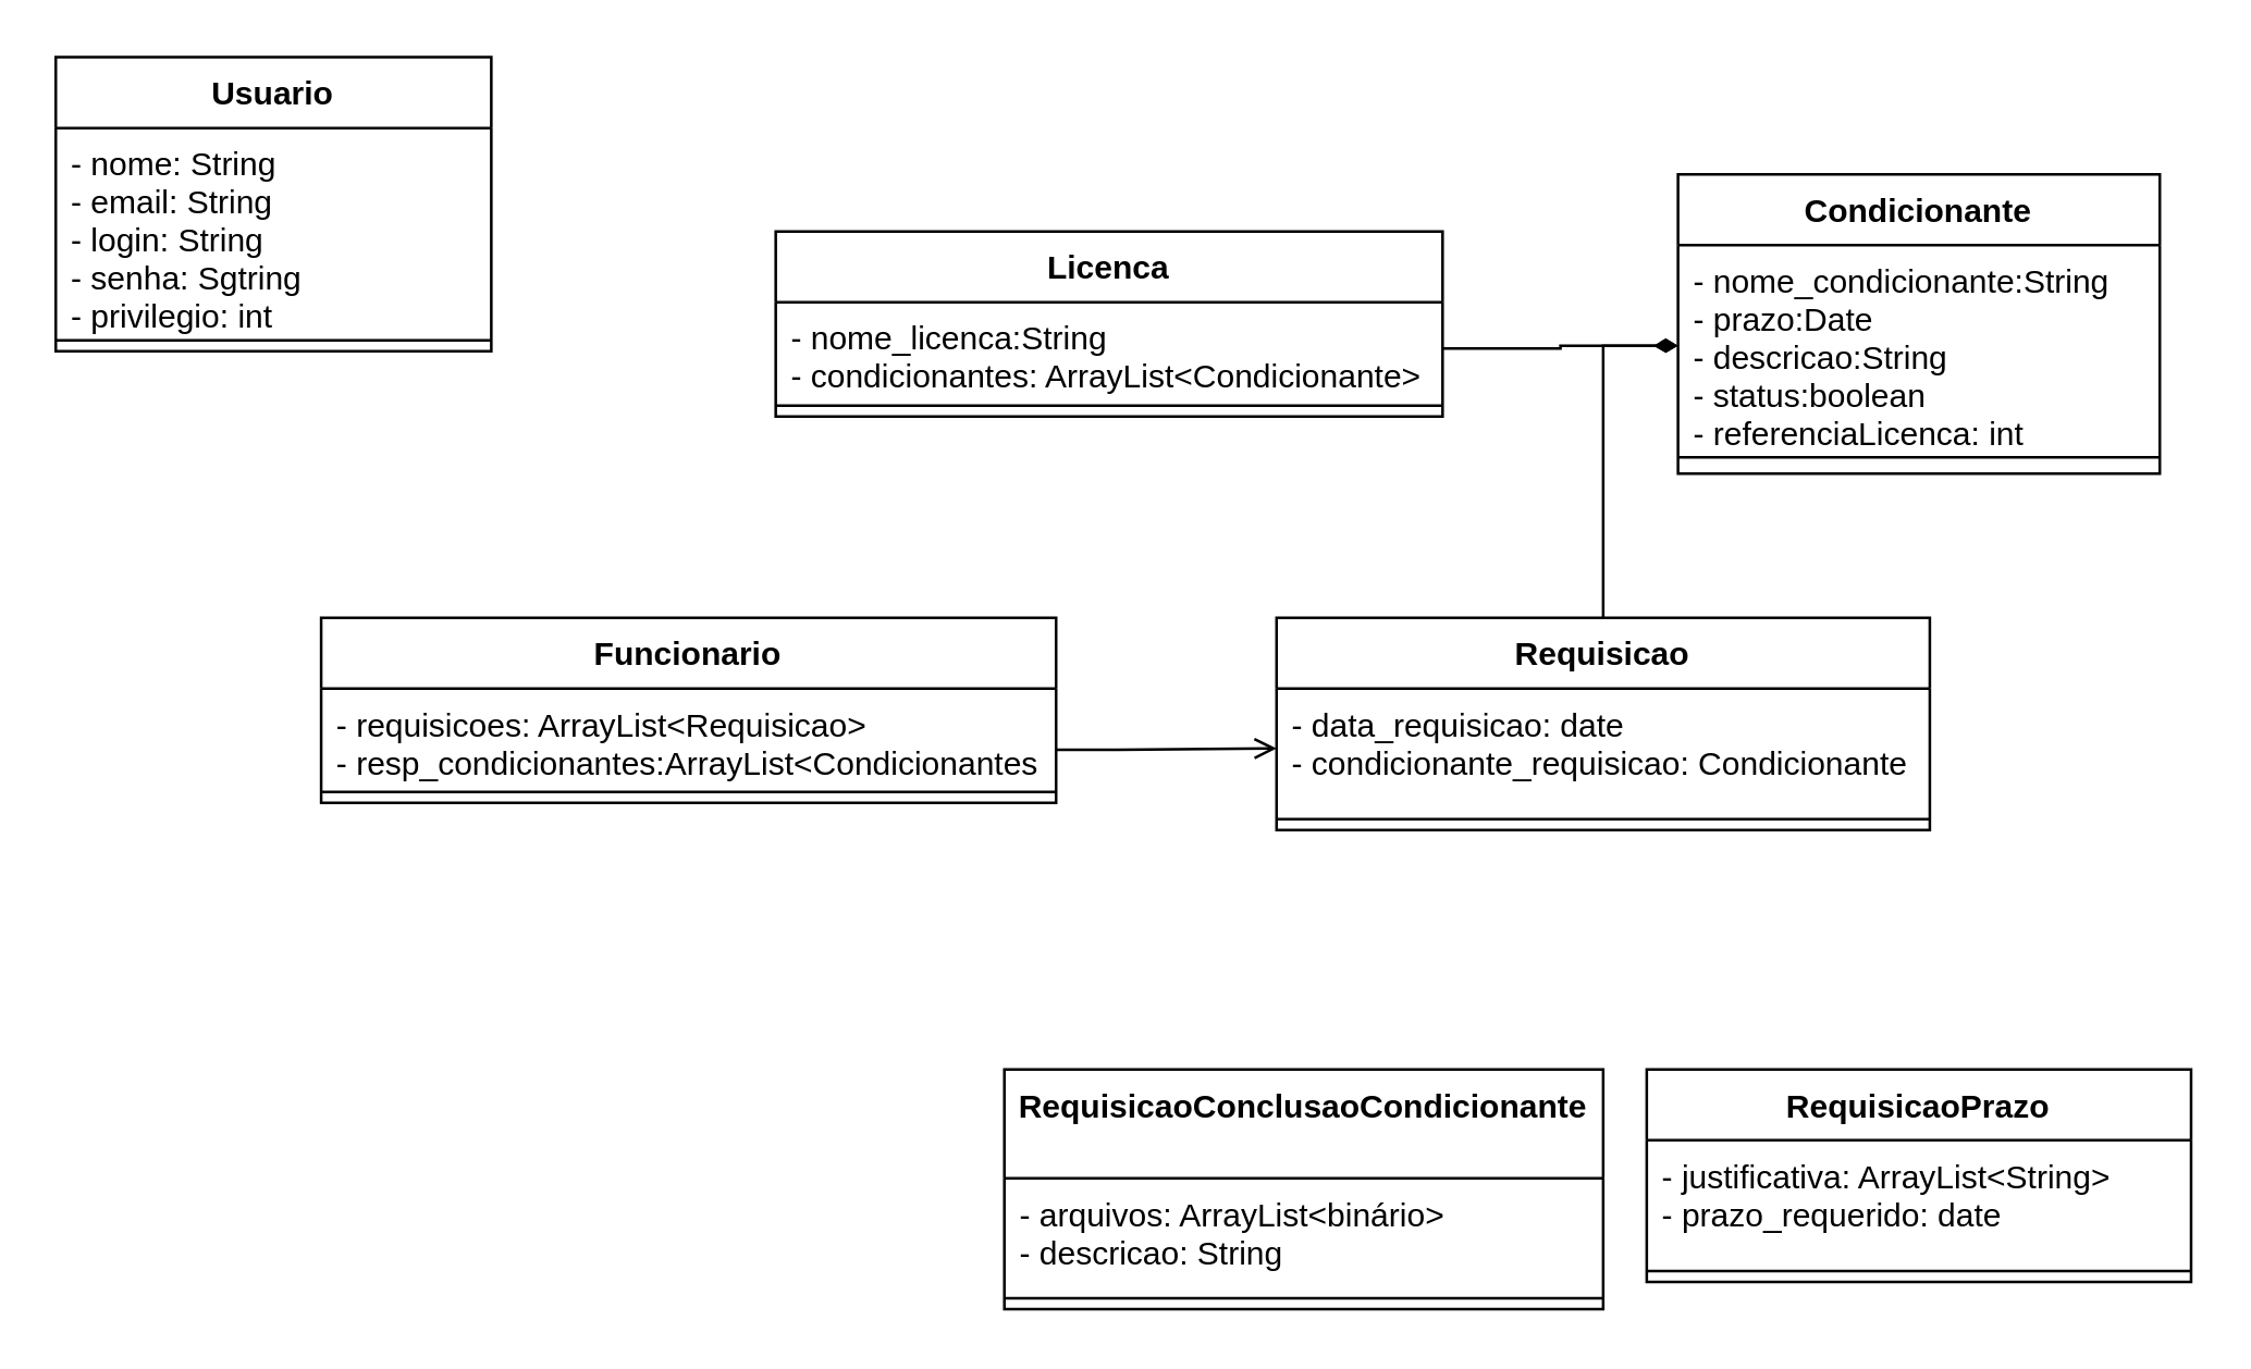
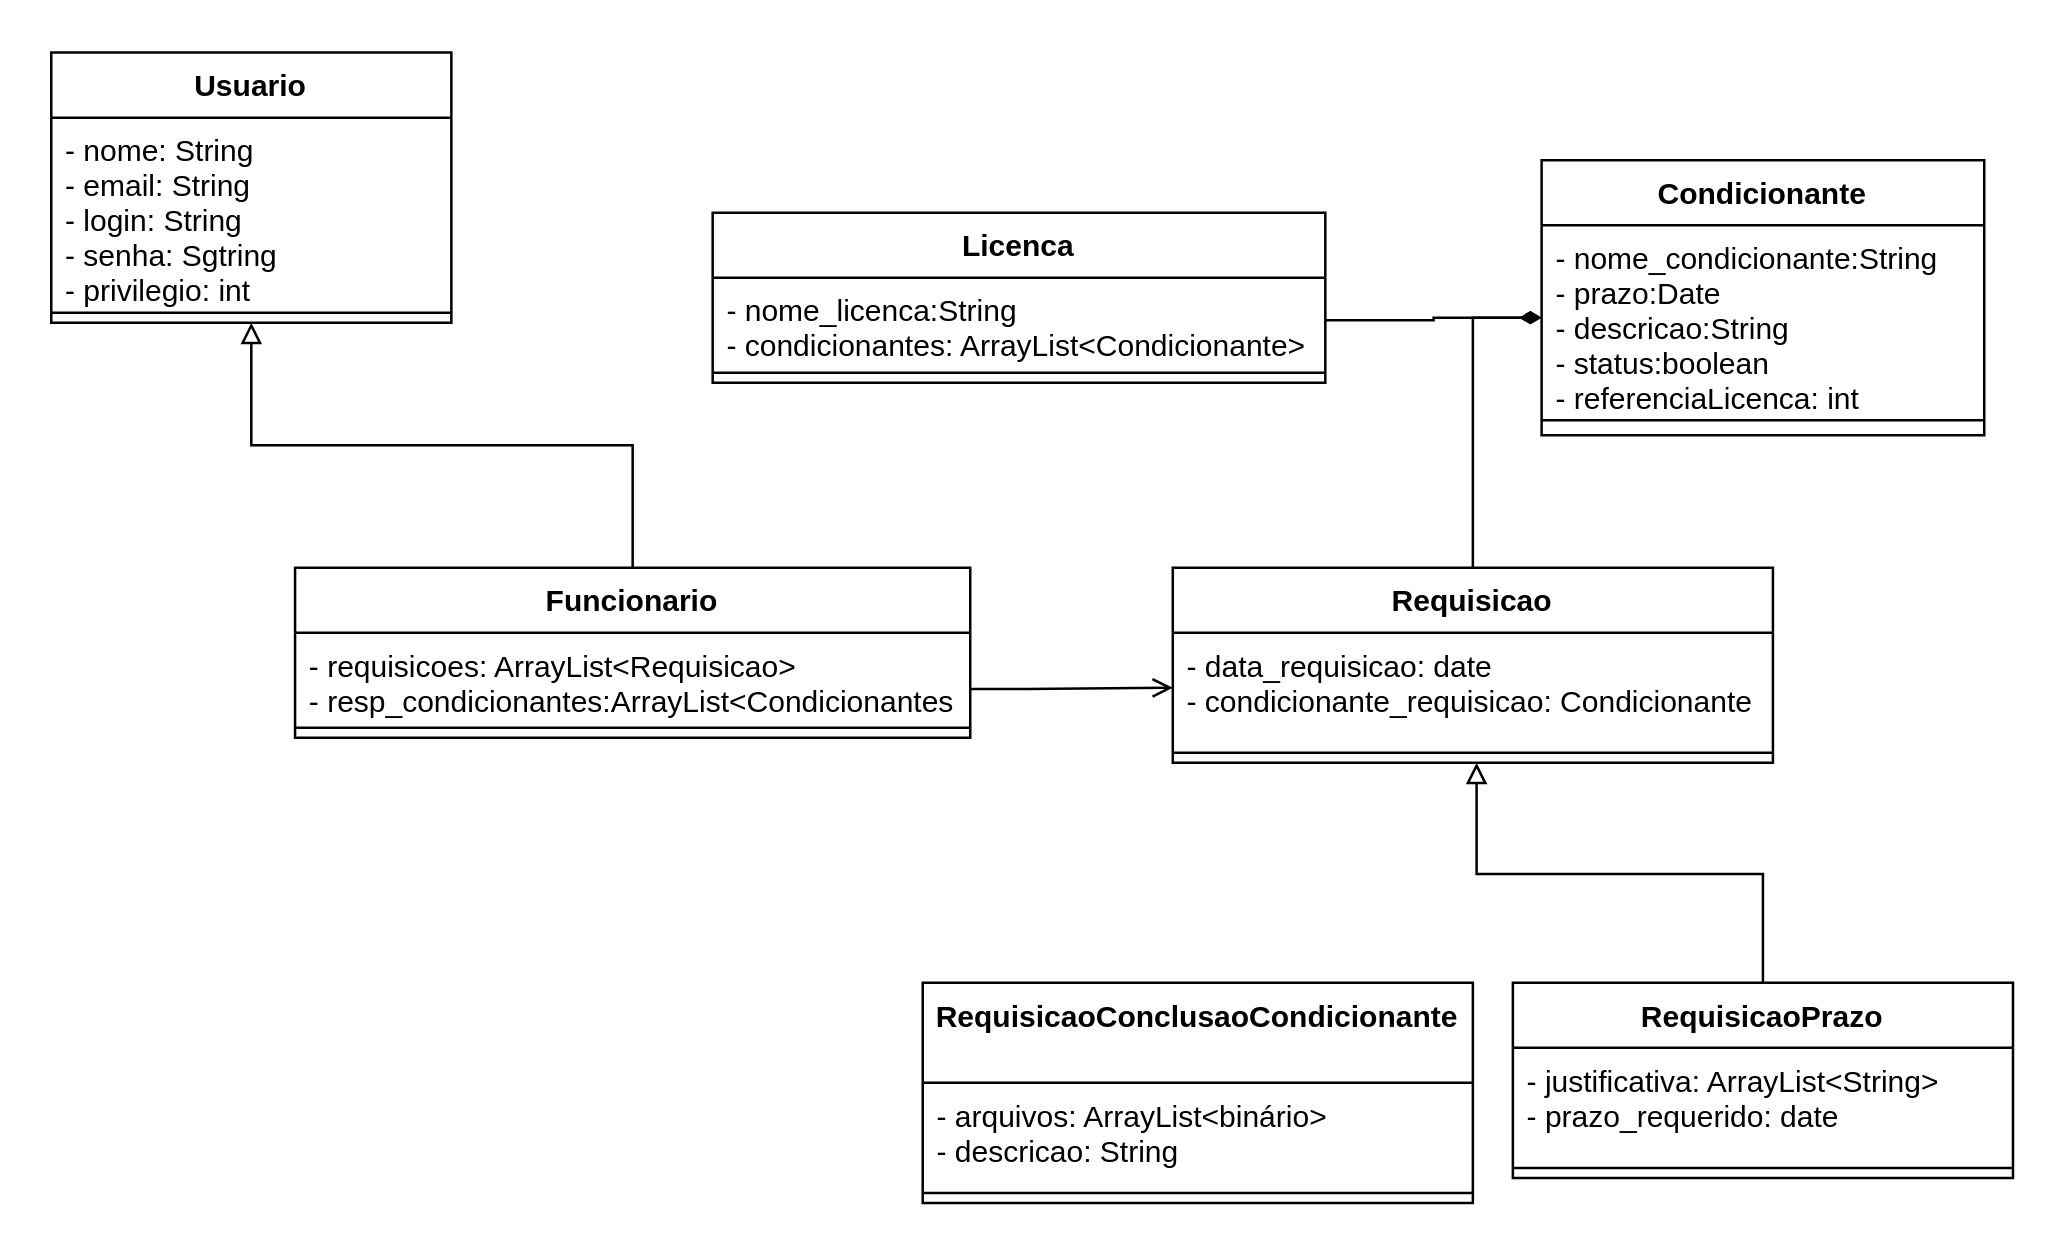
  <mxCell id="0" />
  <mxCell id="1" parent="0" />
+ <mxCell id="2" style="edgeStyle=orthogonalEdgeStyle;rounded=0;orthogonalLoop=1;jettySize=auto;html=1;exitX=0.5;exitY=1;exitDx=0;exitDy=0;strokeColor=#000000;startArrow=block;startFill=0;endArrow=none;endFill=0;" parent="1" source="3" target="17" edge="1"><mxGeometry relative="1" as="geometry" /></mxCell>
  <mxCell id="3" value="Usuario" style="swimlane;fontStyle=1;align=center;verticalAlign=top;childLayout=stackLayout;horizontal=1;startSize=26;horizontalStack=0;resizeParent=1;resizeParentMax=0;resizeLast=0;collapsible=1;marginBottom=0;" parent="1" vertex="1"><mxGeometry x="20" y="20.5" width="160" height="108" as="geometry"><mxRectangle x="150" y="160" width="70" height="25" as="alternateBounds" /></mxGeometry></mxCell>
  <mxCell id="4" value="- nome: String&#10;- email: String&#10;- login: String&#10;- senha: Sgtring&#10;- privilegio: int" style="text;strokeColor=none;fillColor=none;align=left;verticalAlign=top;spacingLeft=4;spacingRight=4;overflow=hidden;rotatable=0;points=[[0,0.5],[1,0.5]];portConstraint=eastwest;" parent="3" vertex="1"><mxGeometry y="26" width="160" height="74" as="geometry" /></mxCell>
  <mxCell id="5" value="" style="line;strokeWidth=1;fillColor=none;align=left;verticalAlign=middle;spacingTop=-1;spacingLeft=3;spacingRight=3;rotatable=0;labelPosition=right;points=[];portConstraint=eastwest;" parent="3" vertex="1"><mxGeometry y="100" width="160" height="8" as="geometry" /></mxCell>
  <mxCell id="6" value="Licenca" style="swimlane;fontStyle=1;align=center;verticalAlign=top;childLayout=stackLayout;horizontal=1;startSize=26;horizontalStack=0;resizeParent=1;resizeParentMax=0;resizeLast=0;collapsible=1;marginBottom=0;" parent="1" vertex="1"><mxGeometry x="284.5" y="84.5" width="245" height="68" as="geometry"><mxRectangle x="310" y="170" width="70" height="26" as="alternateBounds" /></mxGeometry></mxCell>
  <mxCell id="7" value="- nome_licenca:String&#10;- condicionantes: ArrayList&lt;Condicionante&gt;" style="text;strokeColor=none;fillColor=none;align=left;verticalAlign=top;spacingLeft=4;spacingRight=4;overflow=hidden;rotatable=0;points=[[0,0.5],[1,0.5]];portConstraint=eastwest;" parent="6" vertex="1"><mxGeometry y="26" width="245" height="34" as="geometry" /></mxCell>
  <mxCell id="8" value="" style="line;strokeWidth=1;fillColor=none;align=left;verticalAlign=middle;spacingTop=-1;spacingLeft=3;spacingRight=3;rotatable=0;labelPosition=right;points=[];portConstraint=eastwest;" parent="6" vertex="1"><mxGeometry y="60" width="245" height="8" as="geometry" /></mxCell>
  <mxCell id="9" value="Condicionante" style="swimlane;fontStyle=1;align=center;verticalAlign=top;childLayout=stackLayout;horizontal=1;startSize=26;horizontalStack=0;resizeParent=1;resizeParentMax=0;resizeLast=0;collapsible=1;marginBottom=0;" parent="1" vertex="1"><mxGeometry x="616" y="63.5" width="177" height="110" as="geometry"><mxRectangle x="440" y="120" width="110" height="26" as="alternateBounds" /></mxGeometry></mxCell>
  <mxCell id="10" value="- nome_condicionante:String&#10;- prazo:Date&#10;- descricao:String &#10;- status:boolean&#10;- referenciaLicenca: int" style="text;strokeColor=none;fillColor=none;align=left;verticalAlign=top;spacingLeft=4;spacingRight=4;overflow=hidden;rotatable=0;points=[[0,0.5],[1,0.5]];portConstraint=eastwest;" parent="9" vertex="1"><mxGeometry y="26" width="177" height="74" as="geometry" /></mxCell>
  <mxCell id="11" value="" style="line;strokeWidth=1;fillColor=none;align=left;verticalAlign=middle;spacingTop=-1;spacingLeft=3;spacingRight=3;rotatable=0;labelPosition=right;points=[];portConstraint=eastwest;" parent="9" vertex="1"><mxGeometry y="100" width="177" height="8" as="geometry" /></mxCell>
  <mxCell id="12" value="&#10;" style="text;strokeColor=none;fillColor=none;align=left;verticalAlign=top;spacingLeft=4;spacingRight=4;overflow=hidden;rotatable=0;points=[[0,0.5],[1,0.5]];portConstraint=eastwest;" parent="9" vertex="1"><mxGeometry y="108" width="177" height="2" as="geometry" /></mxCell>
  <mxCell id="13" style="edgeStyle=orthogonalEdgeStyle;rounded=0;orthogonalLoop=1;jettySize=auto;html=1;startArrow=none;startFill=0;endArrow=diamondThin;endFill=1;strokeColor=#000000;" parent="1" source="14" target="10" edge="1"><mxGeometry relative="1" as="geometry" /></mxCell>
  <mxCell id="14" value="Requisicao" style="swimlane;fontStyle=1;align=center;verticalAlign=top;childLayout=stackLayout;horizontal=1;startSize=26;horizontalStack=0;resizeParent=1;resizeParentMax=0;resizeLast=0;collapsible=1;marginBottom=0;" parent="1" vertex="1"><mxGeometry x="468.5" y="226.5" width="240" height="78" as="geometry"><mxRectangle x="450" y="310" width="90" height="26" as="alternateBounds" /></mxGeometry></mxCell>
  <mxCell id="15" value="- data_requisicao: date &#10;- condicionante_requisicao: Condicionante" style="text;strokeColor=none;fillColor=none;align=left;verticalAlign=top;spacingLeft=4;spacingRight=4;overflow=hidden;rotatable=0;points=[[0,0.5],[1,0.5]];portConstraint=eastwest;" parent="14" vertex="1"><mxGeometry y="26" width="240" height="44" as="geometry" /></mxCell>
  <mxCell id="16" value="" style="line;strokeWidth=1;fillColor=none;align=left;verticalAlign=middle;spacingTop=-1;spacingLeft=3;spacingRight=3;rotatable=0;labelPosition=right;points=[];portConstraint=eastwest;" parent="14" vertex="1"><mxGeometry y="70" width="240" height="8" as="geometry" /></mxCell>
  <mxCell id="17" value="Funcionario" style="swimlane;fontStyle=1;align=center;verticalAlign=top;childLayout=stackLayout;horizontal=1;startSize=26;horizontalStack=0;resizeParent=1;resizeParentMax=0;resizeLast=0;collapsible=1;marginBottom=0;" parent="1" vertex="1"><mxGeometry x="117.5" y="226.5" width="270" height="68" as="geometry"><mxRectangle x="240" y="308" width="100" height="26" as="alternateBounds" /></mxGeometry></mxCell>
  <mxCell id="18" value="- requisicoes: ArrayList&lt;Requisicao&gt;&#10;- resp_condicionantes:ArrayList&lt;Condicionantes" style="text;strokeColor=none;fillColor=none;align=left;verticalAlign=top;spacingLeft=4;spacingRight=4;overflow=hidden;rotatable=0;points=[[0,0.5],[1,0.5]];portConstraint=eastwest;" parent="17" vertex="1"><mxGeometry y="26" width="270" height="34" as="geometry" /></mxCell>
  <mxCell id="19" value="" style="line;strokeWidth=1;fillColor=none;align=left;verticalAlign=middle;spacingTop=-1;spacingLeft=3;spacingRight=3;rotatable=0;labelPosition=right;points=[];portConstraint=eastwest;" parent="17" vertex="1"><mxGeometry y="60" width="270" height="8" as="geometry" /></mxCell>
  <mxCell id="20" value="RequisicaoConclusaoCondicionante" style="swimlane;fontStyle=1;align=center;verticalAlign=top;childLayout=stackLayout;horizontal=1;startSize=40;horizontalStack=0;resizeParent=1;resizeParentMax=0;resizeLast=0;collapsible=1;marginBottom=0;" parent="1" vertex="1"><mxGeometry x="368.5" y="392.5" width="220" height="88" as="geometry"><mxRectangle x="310" y="440" width="181" height="40" as="alternateBounds" /></mxGeometry></mxCell>
  <mxCell id="21" value="- arquivos: ArrayList&lt;binário&gt;&#10;- descricao: String" style="text;strokeColor=none;fillColor=none;align=left;verticalAlign=top;spacingLeft=4;spacingRight=4;overflow=hidden;rotatable=0;points=[[0,0.5],[1,0.5]];portConstraint=eastwest;" parent="20" vertex="1"><mxGeometry y="40" width="220" height="40" as="geometry" /></mxCell>
  <mxCell id="22" value="" style="line;strokeWidth=1;fillColor=none;align=left;verticalAlign=middle;spacingTop=-1;spacingLeft=3;spacingRight=3;rotatable=0;labelPosition=right;points=[];portConstraint=eastwest;" parent="20" vertex="1"><mxGeometry y="80" width="220" height="8" as="geometry" /></mxCell>
+ <mxCell id="23" style="edgeStyle=orthogonalEdgeStyle;rounded=0;orthogonalLoop=1;jettySize=auto;html=1;startArrow=none;startFill=0;endArrow=block;endFill=0;strokeColor=#000000;" parent="1" source="24" target="14" edge="1"><mxGeometry relative="1" as="geometry"><mxPoint x="590" y="309" as="targetPoint" /><Array as="points"><mxPoint x="705" y="349" /><mxPoint x="590" y="349" /></Array></mxGeometry></mxCell>
  <mxCell id="24" value="RequisicaoPrazo" style="swimlane;fontStyle=1;align=center;verticalAlign=top;childLayout=stackLayout;horizontal=1;startSize=26;horizontalStack=0;resizeParent=1;resizeParentMax=0;resizeLast=0;collapsible=1;marginBottom=0;" parent="1" vertex="1"><mxGeometry x="604.5" y="392.5" width="200" height="78" as="geometry"><mxRectangle x="518.5" y="440" width="140" height="26" as="alternateBounds" /></mxGeometry></mxCell>
  <mxCell id="25" value="- justificativa: ArrayList&lt;String&gt;&#10;- prazo_requerido: date" style="text;strokeColor=none;fillColor=none;align=left;verticalAlign=top;spacingLeft=4;spacingRight=4;overflow=hidden;rotatable=0;points=[[0,0.5],[1,0.5]];portConstraint=eastwest;" parent="24" vertex="1"><mxGeometry y="26" width="200" height="44" as="geometry" /></mxCell>
  <mxCell id="26" value="" style="line;strokeWidth=1;fillColor=none;align=left;verticalAlign=middle;spacingTop=-1;spacingLeft=3;spacingRight=3;rotatable=0;labelPosition=right;points=[];portConstraint=eastwest;" parent="24" vertex="1"><mxGeometry y="70" width="200" height="8" as="geometry" /></mxCell>
  <mxCell id="27" style="edgeStyle=orthogonalEdgeStyle;rounded=0;orthogonalLoop=1;jettySize=auto;html=1;entryX=0;entryY=0.5;entryDx=0;entryDy=0;startArrow=none;startFill=0;endArrow=open;endFill=0;strokeColor=#000000;" parent="1" source="18" target="15" edge="1"><mxGeometry relative="1" as="geometry"><Array as="points"><mxPoint x="410" y="275" /><mxPoint x="410" y="275" /></Array></mxGeometry></mxCell>
  <mxCell id="28" style="edgeStyle=orthogonalEdgeStyle;rounded=0;orthogonalLoop=1;jettySize=auto;html=1;exitX=1;exitY=0.5;exitDx=0;exitDy=0;startArrow=none;startFill=0;endArrow=diamondThin;endFill=1;strokeColor=#000000;" parent="1" source="7" target="10" edge="1"><mxGeometry relative="1" as="geometry"><mxPoint x="620" y="128" as="targetPoint" /></mxGeometry></mxCell>
